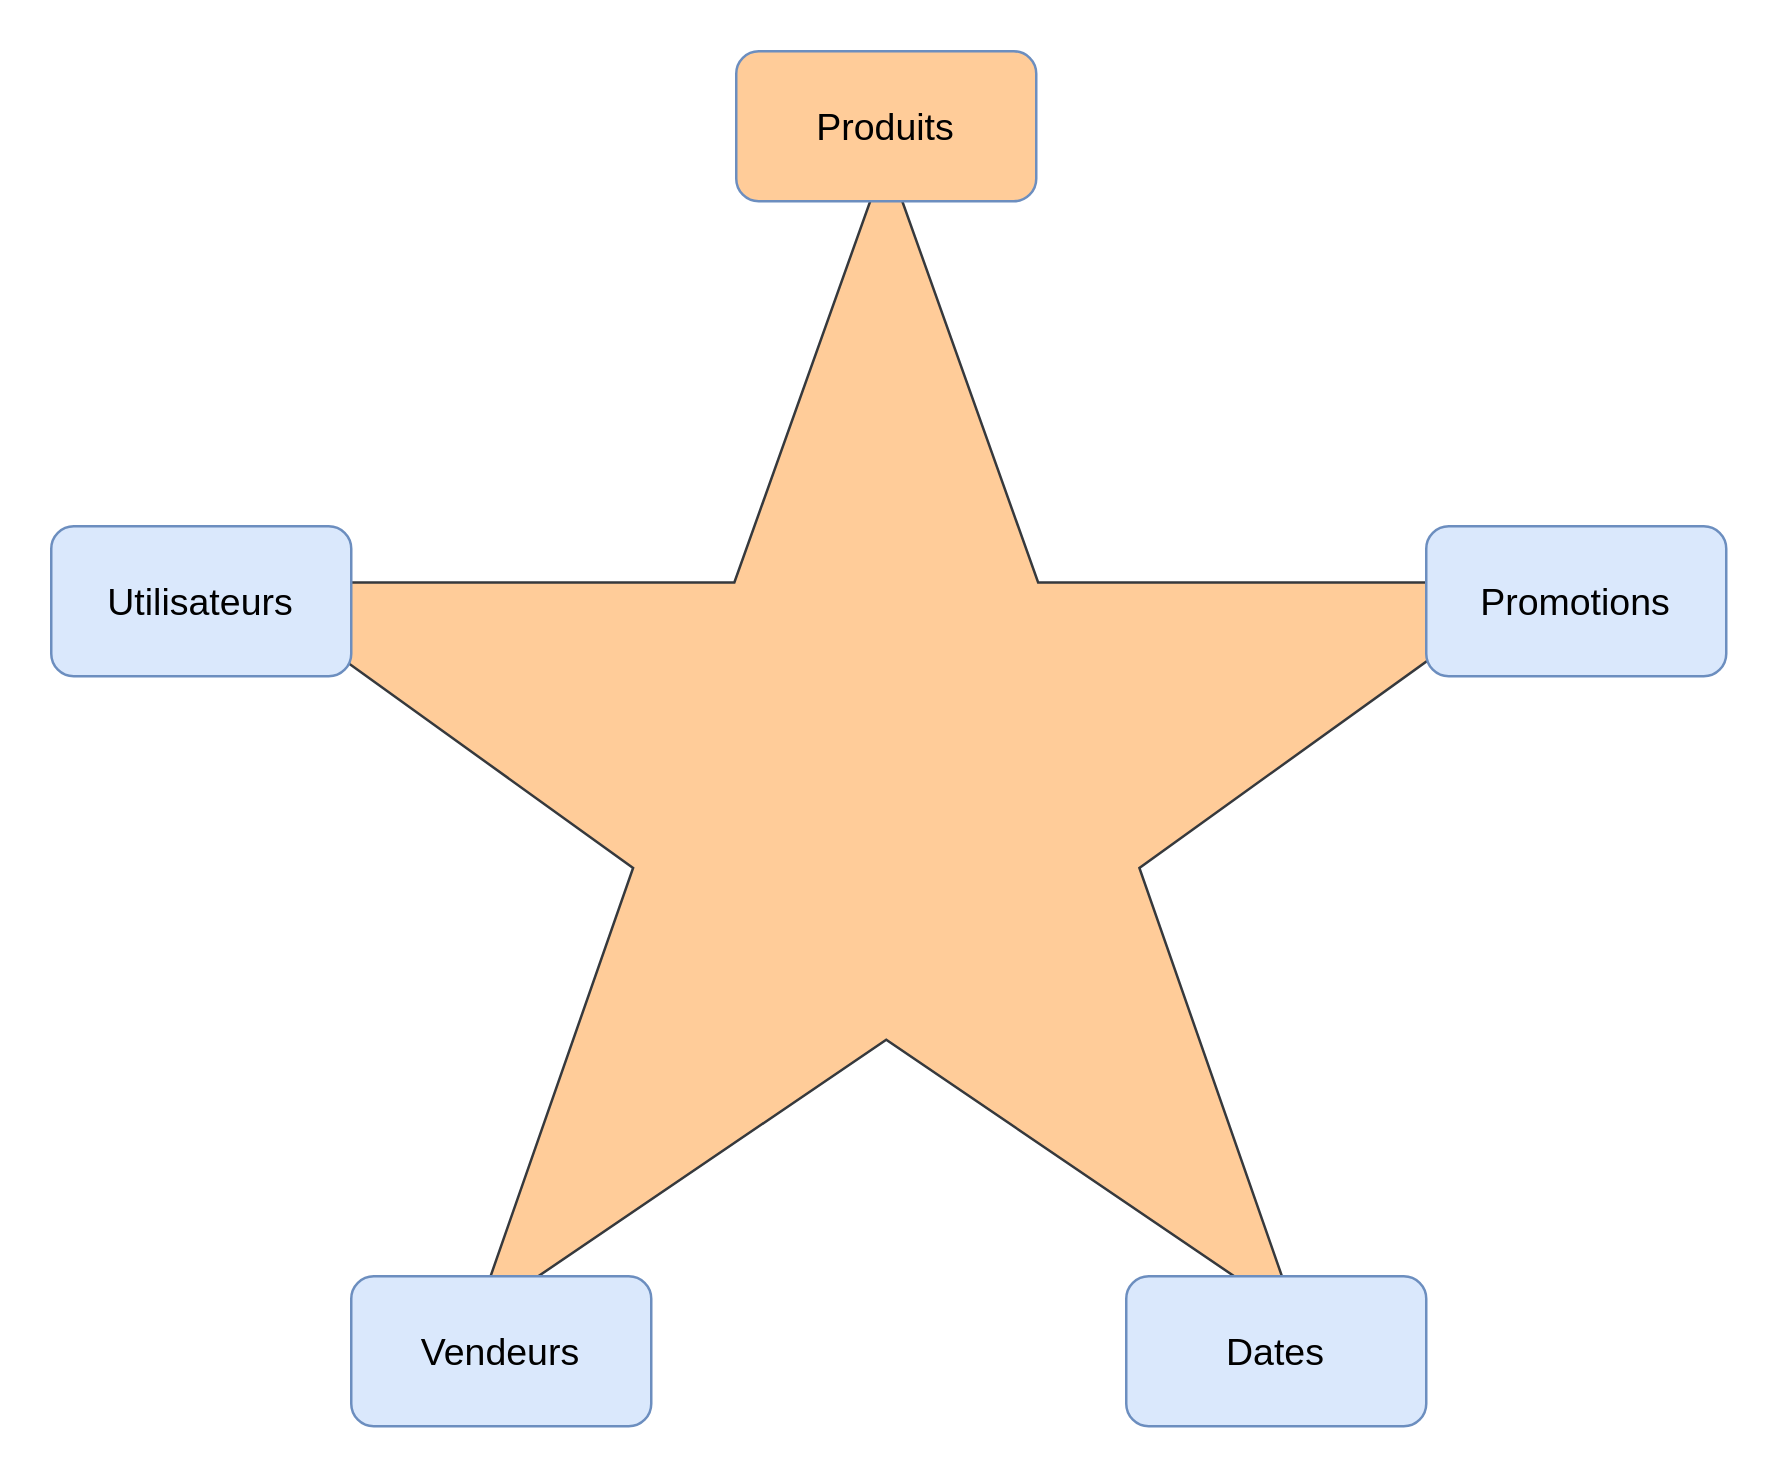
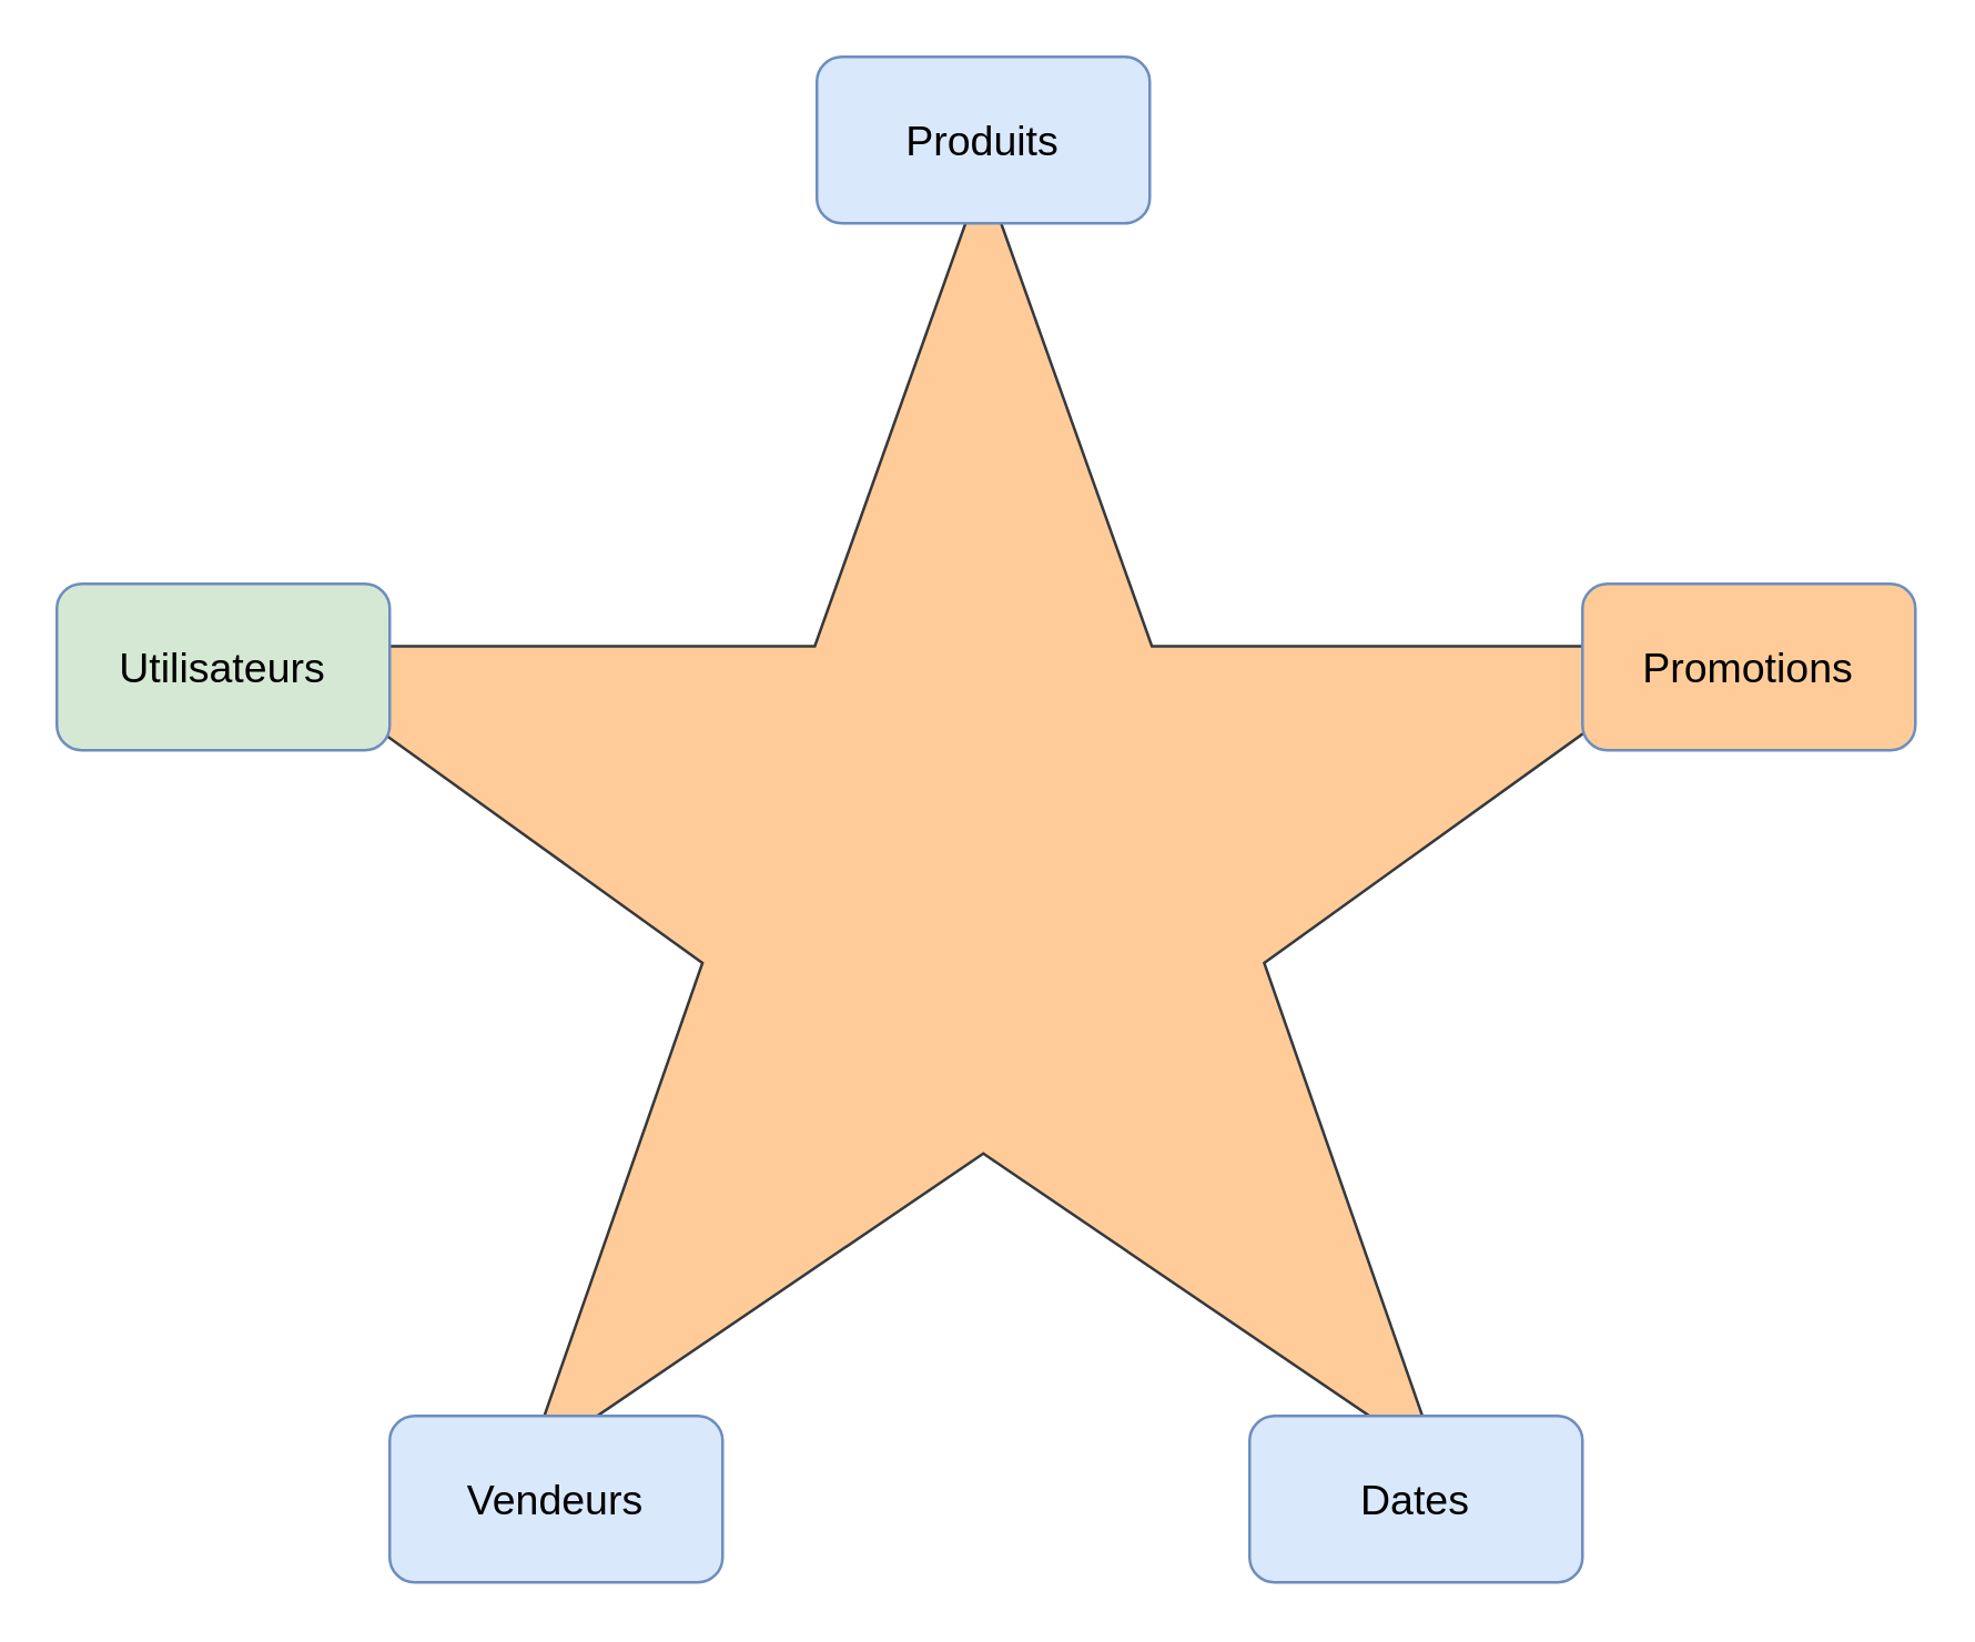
  <mxCell id="0" />
  <mxCell id="1" parent="0" />
  <mxCell id="2" value="" style="verticalLabelPosition=bottom;verticalAlign=top;html=1;shape=mxgraph.basic.star;fillColor=#ffcc99;strokeColor=#36393d;" parent="1" vertex="1"><mxGeometry x="94" y="62" width="520" height="465" as="geometry" /></mxCell>
- <mxCell id="3" value="Utilisateurs" style="rounded=1;whiteSpace=wrap;html=1;fontSize=15;fillColor=#dae8fc;strokeColor=#6c8ebf;" parent="1" vertex="1"><mxGeometry x="20" y="210" width="120" height="60" as="geometry" /></mxCell>
- <mxCell id="4" value="&lt;font style=&quot;font-size: 15px&quot;&gt;Promotions&lt;/font&gt;" style="rounded=1;whiteSpace=wrap;html=1;fillColor=#dae8fc;strokeColor=#6c8ebf;" parent="1" vertex="1"><mxGeometry x="570" y="210" width="120" height="60" as="geometry" /></mxCell>
- <mxCell id="5" value="&lt;font style=&quot;font-size: 15px&quot;&gt;Produits&lt;/font&gt;" style="rounded=1;whiteSpace=wrap;html=1;fillColor=#ffcc99;strokeColor=#6c8ebf;" parent="1" vertex="1"><mxGeometry x="294" y="20" width="120" height="60" as="geometry" /></mxCell>
+ <mxCell id="3" value="Utilisateurs" style="rounded=1;whiteSpace=wrap;html=1;fontSize=15;fillColor=#d5e8d4;strokeColor=#6c8ebf;" parent="1" vertex="1"><mxGeometry x="20" y="210" width="120" height="60" as="geometry" /></mxCell>
+ <mxCell id="4" value="&lt;font style=&quot;font-size: 15px&quot;&gt;Promotions&lt;/font&gt;" style="rounded=1;whiteSpace=wrap;html=1;fillColor=#ffcc99;strokeColor=#6c8ebf;" parent="1" vertex="1"><mxGeometry x="570" y="210" width="120" height="60" as="geometry" /></mxCell>
+ <mxCell id="5" value="&lt;font style=&quot;font-size: 15px&quot;&gt;Produits&lt;/font&gt;" style="rounded=1;whiteSpace=wrap;html=1;fillColor=#dae8fc;strokeColor=#6c8ebf;" parent="1" vertex="1"><mxGeometry x="294" y="20" width="120" height="60" as="geometry" /></mxCell>
  <mxCell id="6" value="Vendeurs" style="rounded=1;whiteSpace=wrap;html=1;fontSize=15;fillColor=#dae8fc;strokeColor=#6c8ebf;" parent="1" vertex="1"><mxGeometry x="140" y="510" width="120" height="60" as="geometry" /></mxCell>
  <mxCell id="7" value="Dates" style="rounded=1;whiteSpace=wrap;html=1;fontSize=15;fillColor=#dae8fc;strokeColor=#6c8ebf;" parent="1" vertex="1"><mxGeometry x="450" y="510" width="120" height="60" as="geometry" /></mxCell>
